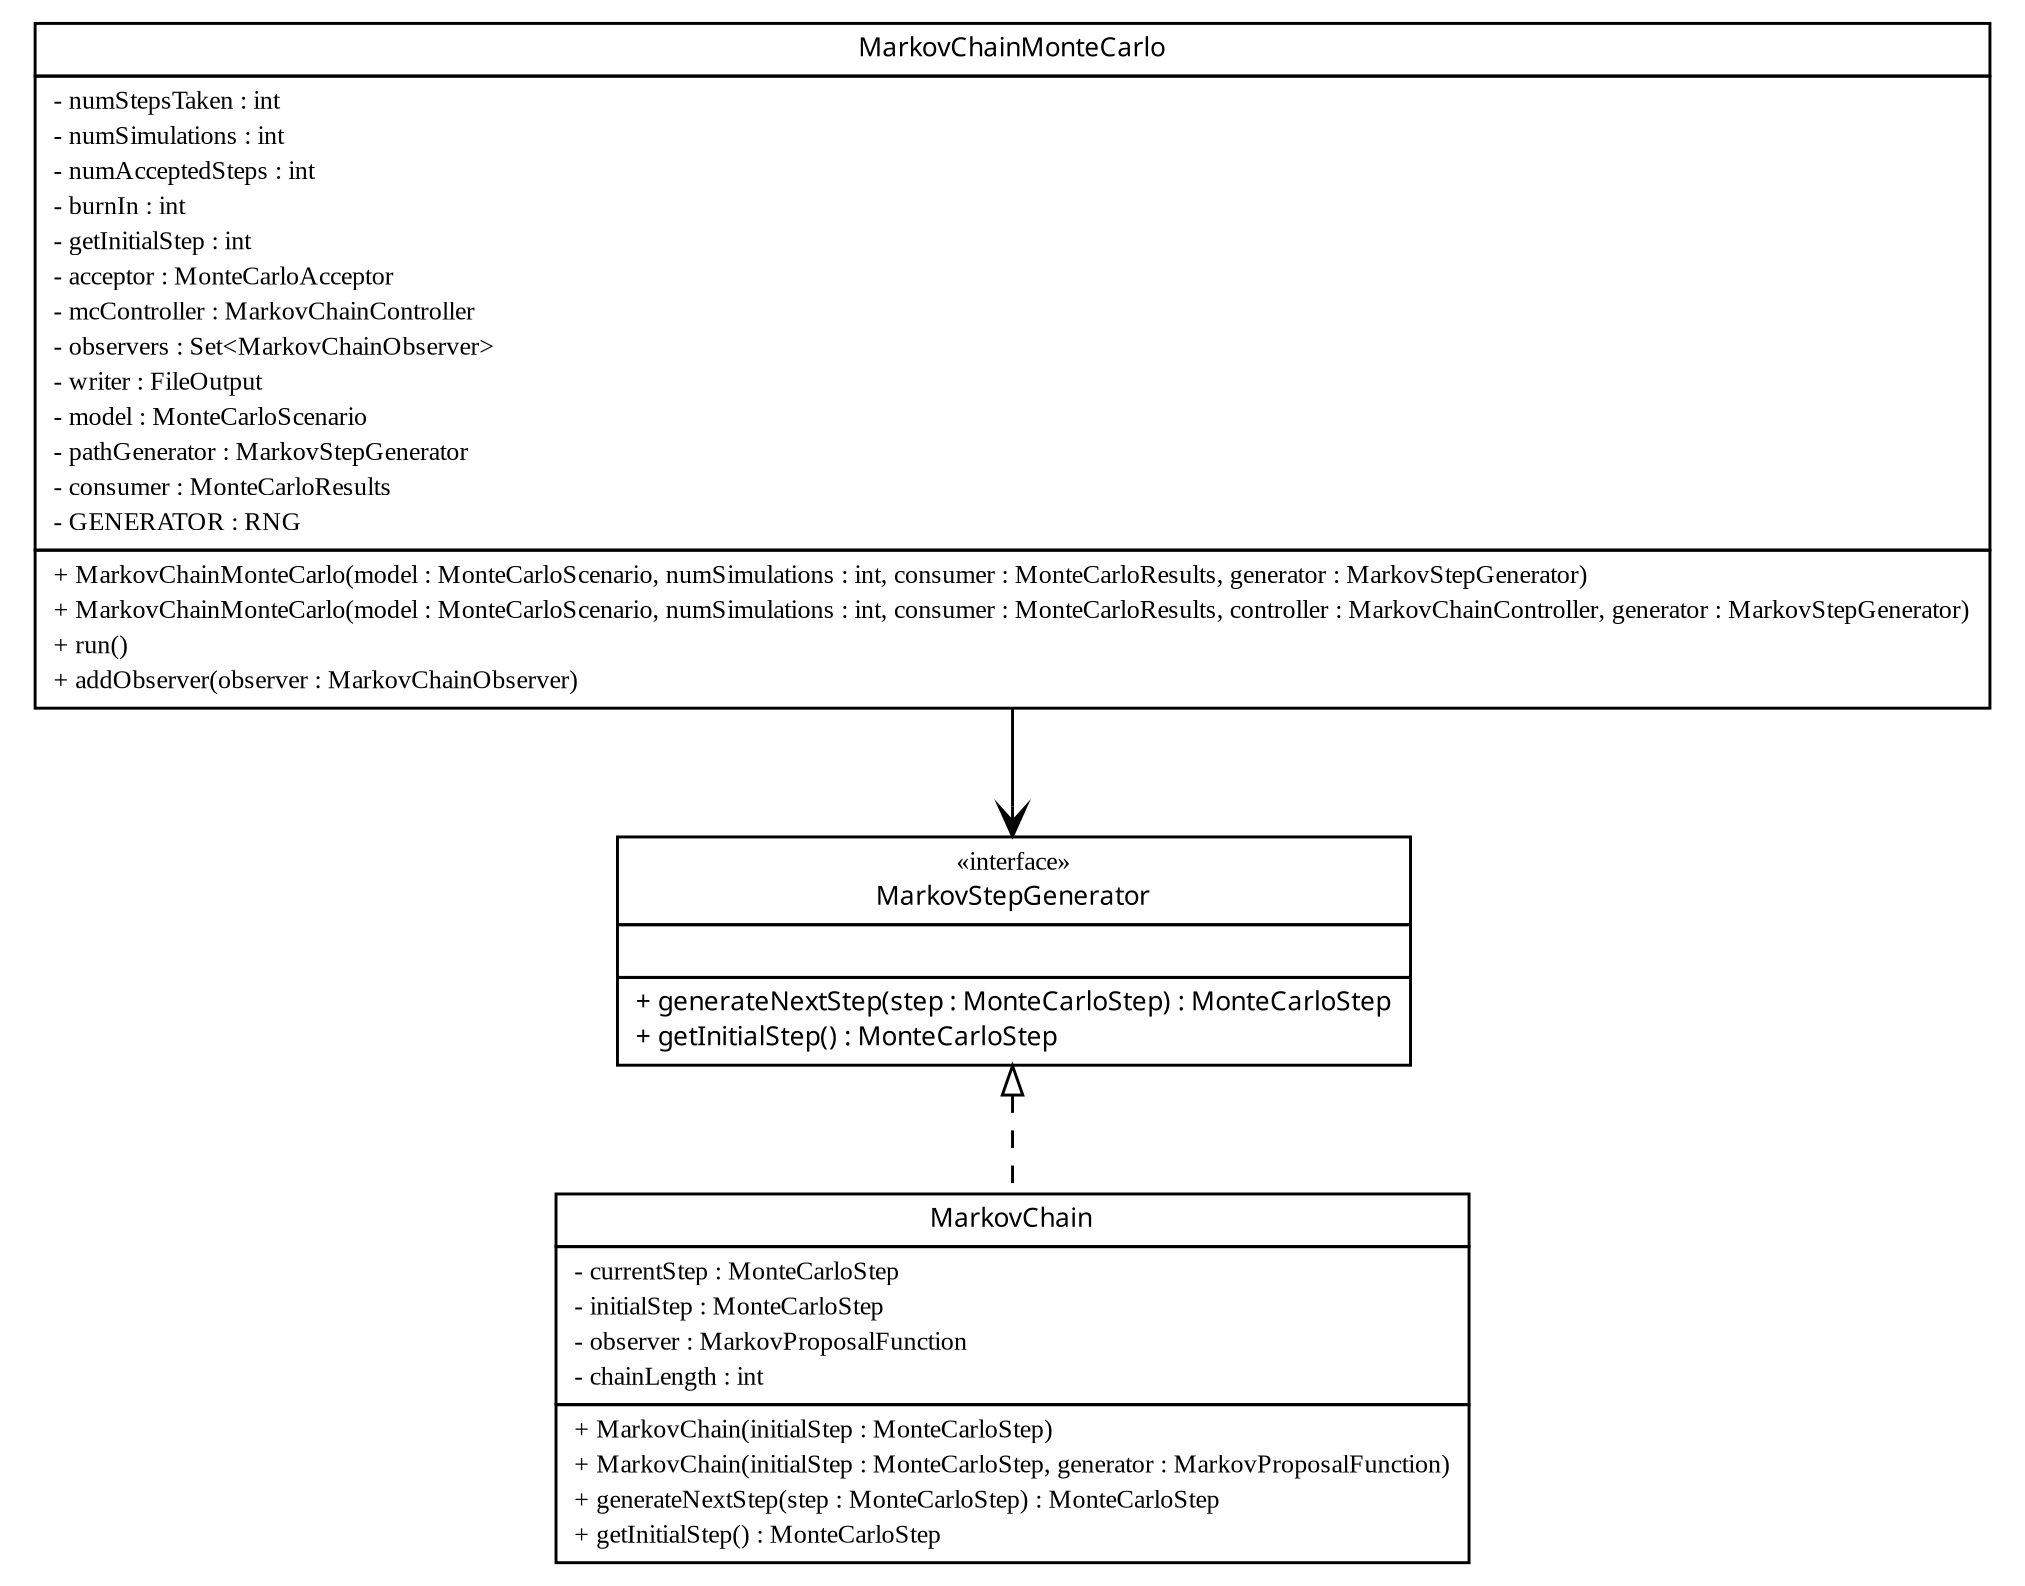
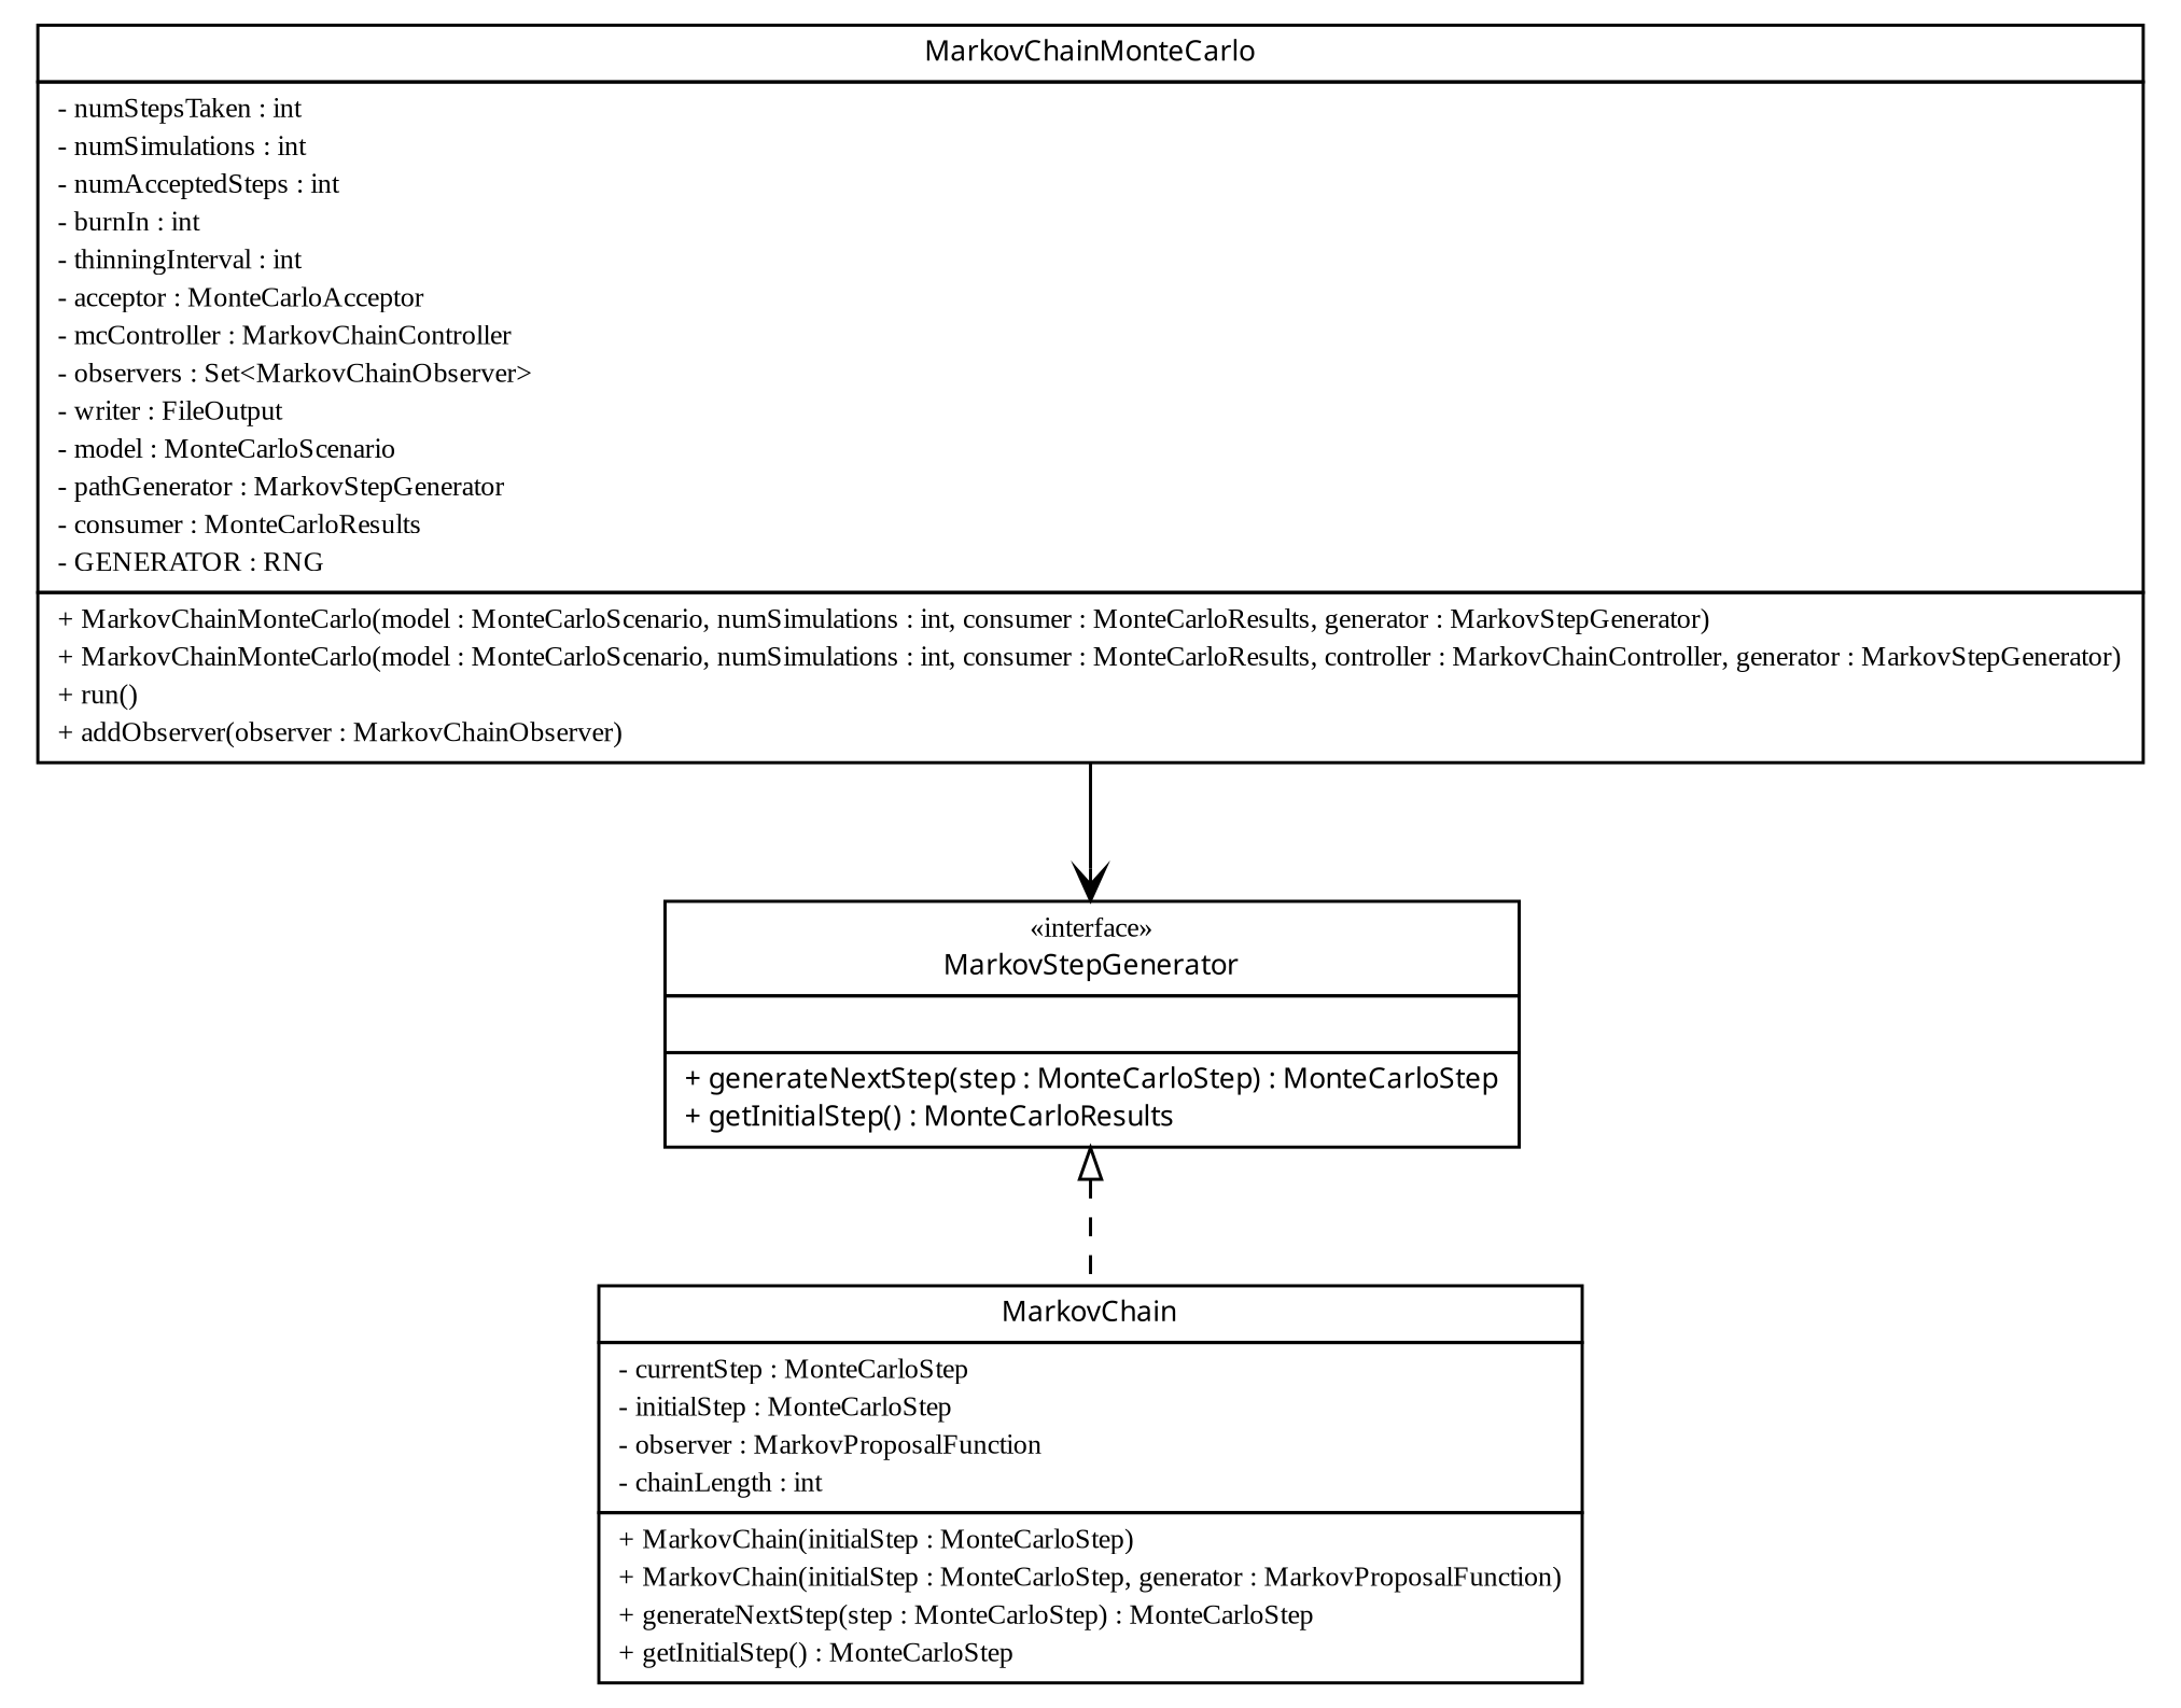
  digraph {
    fontname="Liberation Serif"
    nodesep=0.25
    ranksep=0.5
    node [fontcolor=black fontname="Liberation Serif" fontsize=9.0 shape=plaintext]
    edge [fontname="Liberation Serif" headport=p labelfontname="Trebuchet MS" labelfontsize=10 tailport=p]
-   n1 [label=<<table title="broadwick.montecarlo.markovchain.MarkovStepGenerator" border="0" cellborder="1" cellspacing="0" cellpadding="2" port="p" href="./MarkovStepGenerator.html"> 		<tr><td><table border="0" cellspacing="0" cellpadding="1"> <tr><td align="center" balign="center"> &#171;interface&#187; </td></tr> <tr><td align="center" balign="center"><font face="Trebuchet MS"> MarkovStepGenerator </font></td></tr> 		</table></td></tr> 		<tr><td><table border="0" cellspacing="0" cellpadding="1"> <tr><td align="left" balign="left">  </td></tr> 		</table></td></tr> 		<tr><td><table border="0" cellspacing="0" cellpadding="1"> <tr><td align="left" balign="left"><font face="Trebuchet MS" point-size="9.0"> + generateNextStep(step : MonteCarloStep) : MonteCarloStep </font></td></tr> <tr><td align="left" balign="left"><font face="Trebuchet MS" point-size="9.0"> + getInitialStep() : MonteCarloStep </font></td></tr> 		</table></td></tr> 		</table>>]
+   n1 [label=<<table title="broadwick.montecarlo.markovchain.MarkovStepGenerator" border="0" cellborder="1" cellspacing="0" cellpadding="2" port="p" href="./MarkovStepGenerator.html"> 		<tr><td><table border="0" cellspacing="0" cellpadding="1"> <tr><td align="center" balign="center"> &#171;interface&#187; </td></tr> <tr><td align="center" balign="center"><font face="Trebuchet MS"> MarkovStepGenerator </font></td></tr> 		</table></td></tr> 		<tr><td><table border="0" cellspacing="0" cellpadding="1"> <tr><td align="left" balign="left">  </td></tr> 		</table></td></tr> 		<tr><td><table border="0" cellspacing="0" cellpadding="1"> <tr><td align="left" balign="left"><font face="Trebuchet MS" point-size="9.0"> + generateNextStep(step : MonteCarloStep) : MonteCarloStep </font></td></tr> <tr><td align="left" balign="left"><font face="Trebuchet MS" point-size="9.0"> + getInitialStep() : MonteCarloResults </font></td></tr> 		</table></td></tr> 		</table>>]
    n2 [label=<<table title="broadwick.montecarlo.markovchain.MarkovChain" border="0" cellborder="1" cellspacing="0" cellpadding="2" port="p" href="./MarkovChain.html"> 		<tr><td><table border="0" cellspacing="0" cellpadding="1"> <tr><td align="center" balign="center"><font face="Trebuchet MS"> MarkovChain </font></td></tr> 		</table></td></tr> 		<tr><td><table border="0" cellspacing="0" cellpadding="1"> <tr><td align="left" balign="left"> - currentStep : MonteCarloStep </td></tr> <tr><td align="left" balign="left"> - initialStep : MonteCarloStep </td></tr> <tr><td align="left" balign="left"> - observer : MarkovProposalFunction </td></tr> <tr><td align="left" balign="left"> - chainLength : int </td></tr> 		</table></td></tr> 		<tr><td><table border="0" cellspacing="0" cellpadding="1"> <tr><td align="left" balign="left"> + MarkovChain(initialStep : MonteCarloStep) </td></tr> <tr><td align="left" balign="left"> + MarkovChain(initialStep : MonteCarloStep, generator : MarkovProposalFunction) </td></tr> <tr><td align="left" balign="left"> + generateNextStep(step : MonteCarloStep) : MonteCarloStep </td></tr> <tr><td align="left" balign="left"> + getInitialStep() : MonteCarloStep </td></tr> 		</table></td></tr> 		</table>>]
-   n3 [label=<<table title="broadwick.montecarlo.markovchain.MarkovChainMonteCarlo" border="0" cellborder="1" cellspacing="0" cellpadding="2" port="p" href="./MarkovChainMonteCarlo.html"> 		<tr><td><table border="0" cellspacing="0" cellpadding="1"> <tr><td align="center" balign="center"><font face="Trebuchet MS"> MarkovChainMonteCarlo </font></td></tr> 		</table></td></tr> 		<tr><td><table border="0" cellspacing="0" cellpadding="1"> <tr><td align="left" balign="left"> - numStepsTaken : int </td></tr> <tr><td align="left" balign="left"> - numSimulations : int </td></tr> <tr><td align="left" balign="left"> - numAcceptedSteps : int </td></tr> <tr><td align="left" balign="left"> - burnIn : int </td></tr> <tr><td align="left" balign="left"> - getInitialStep : int </td></tr> <tr><td align="left" balign="left"> - acceptor : MonteCarloAcceptor </td></tr> <tr><td align="left" balign="left"> - mcController : MarkovChainController </td></tr> <tr><td align="left" balign="left"> - observers : Set&lt;MarkovChainObserver&gt; </td></tr> <tr><td align="left" balign="left"> - writer : FileOutput </td></tr> <tr><td align="left" balign="left"> - model : MonteCarloScenario </td></tr> <tr><td align="left" balign="left"> - pathGenerator : MarkovStepGenerator </td></tr> <tr><td align="left" balign="left"> - consumer : MonteCarloResults </td></tr> <tr><td align="left" balign="left"> - GENERATOR : RNG </td></tr> 		</table></td></tr> 		<tr><td><table border="0" cellspacing="0" cellpadding="1"> <tr><td align="left" balign="left"> + MarkovChainMonteCarlo(model : MonteCarloScenario, numSimulations : int, consumer : MonteCarloResults, generator : MarkovStepGenerator) </td></tr> <tr><td align="left" balign="left"> + MarkovChainMonteCarlo(model : MonteCarloScenario, numSimulations : int, consumer : MonteCarloResults, controller : MarkovChainController, generator : MarkovStepGenerator) </td></tr> <tr><td align="left" balign="left"> + run() </td></tr> <tr><td align="left" balign="left"> + addObserver(observer : MarkovChainObserver) </td></tr> 		</table></td></tr> 		</table>>]
+   n3 [label=<<table title="broadwick.montecarlo.markovchain.MarkovChainMonteCarlo" border="0" cellborder="1" cellspacing="0" cellpadding="2" port="p" href="./MarkovChainMonteCarlo.html"> 		<tr><td><table border="0" cellspacing="0" cellpadding="1"> <tr><td align="center" balign="center"><font face="Trebuchet MS"> MarkovChainMonteCarlo </font></td></tr> 		</table></td></tr> 		<tr><td><table border="0" cellspacing="0" cellpadding="1"> <tr><td align="left" balign="left"> - numStepsTaken : int </td></tr> <tr><td align="left" balign="left"> - numSimulations : int </td></tr> <tr><td align="left" balign="left"> - numAcceptedSteps : int </td></tr> <tr><td align="left" balign="left"> - burnIn : int </td></tr> <tr><td align="left" balign="left"> - thinningInterval : int </td></tr> <tr><td align="left" balign="left"> - acceptor : MonteCarloAcceptor </td></tr> <tr><td align="left" balign="left"> - mcController : MarkovChainController </td></tr> <tr><td align="left" balign="left"> - observers : Set&lt;MarkovChainObserver&gt; </td></tr> <tr><td align="left" balign="left"> - writer : FileOutput </td></tr> <tr><td align="left" balign="left"> - model : MonteCarloScenario </td></tr> <tr><td align="left" balign="left"> - pathGenerator : MarkovStepGenerator </td></tr> <tr><td align="left" balign="left"> - consumer : MonteCarloResults </td></tr> <tr><td align="left" balign="left"> - GENERATOR : RNG </td></tr> 		</table></td></tr> 		<tr><td><table border="0" cellspacing="0" cellpadding="1"> <tr><td align="left" balign="left"> + MarkovChainMonteCarlo(model : MonteCarloScenario, numSimulations : int, consumer : MonteCarloResults, generator : MarkovStepGenerator) </td></tr> <tr><td align="left" balign="left"> + MarkovChainMonteCarlo(model : MonteCarloScenario, numSimulations : int, consumer : MonteCarloResults, controller : MarkovChainController, generator : MarkovStepGenerator) </td></tr> <tr><td align="left" balign="left"> + run() </td></tr> <tr><td align="left" balign="left"> + addObserver(observer : MarkovChainObserver) </td></tr> 		</table></td></tr> 		</table>>]
    n1 -> n2 [arrowtail=empty dir=back fontsize=10 style=dashed]
    n3 -> n1 [arrowhead=vee color=black fontcolor=black fontsize=10.0]
  }
